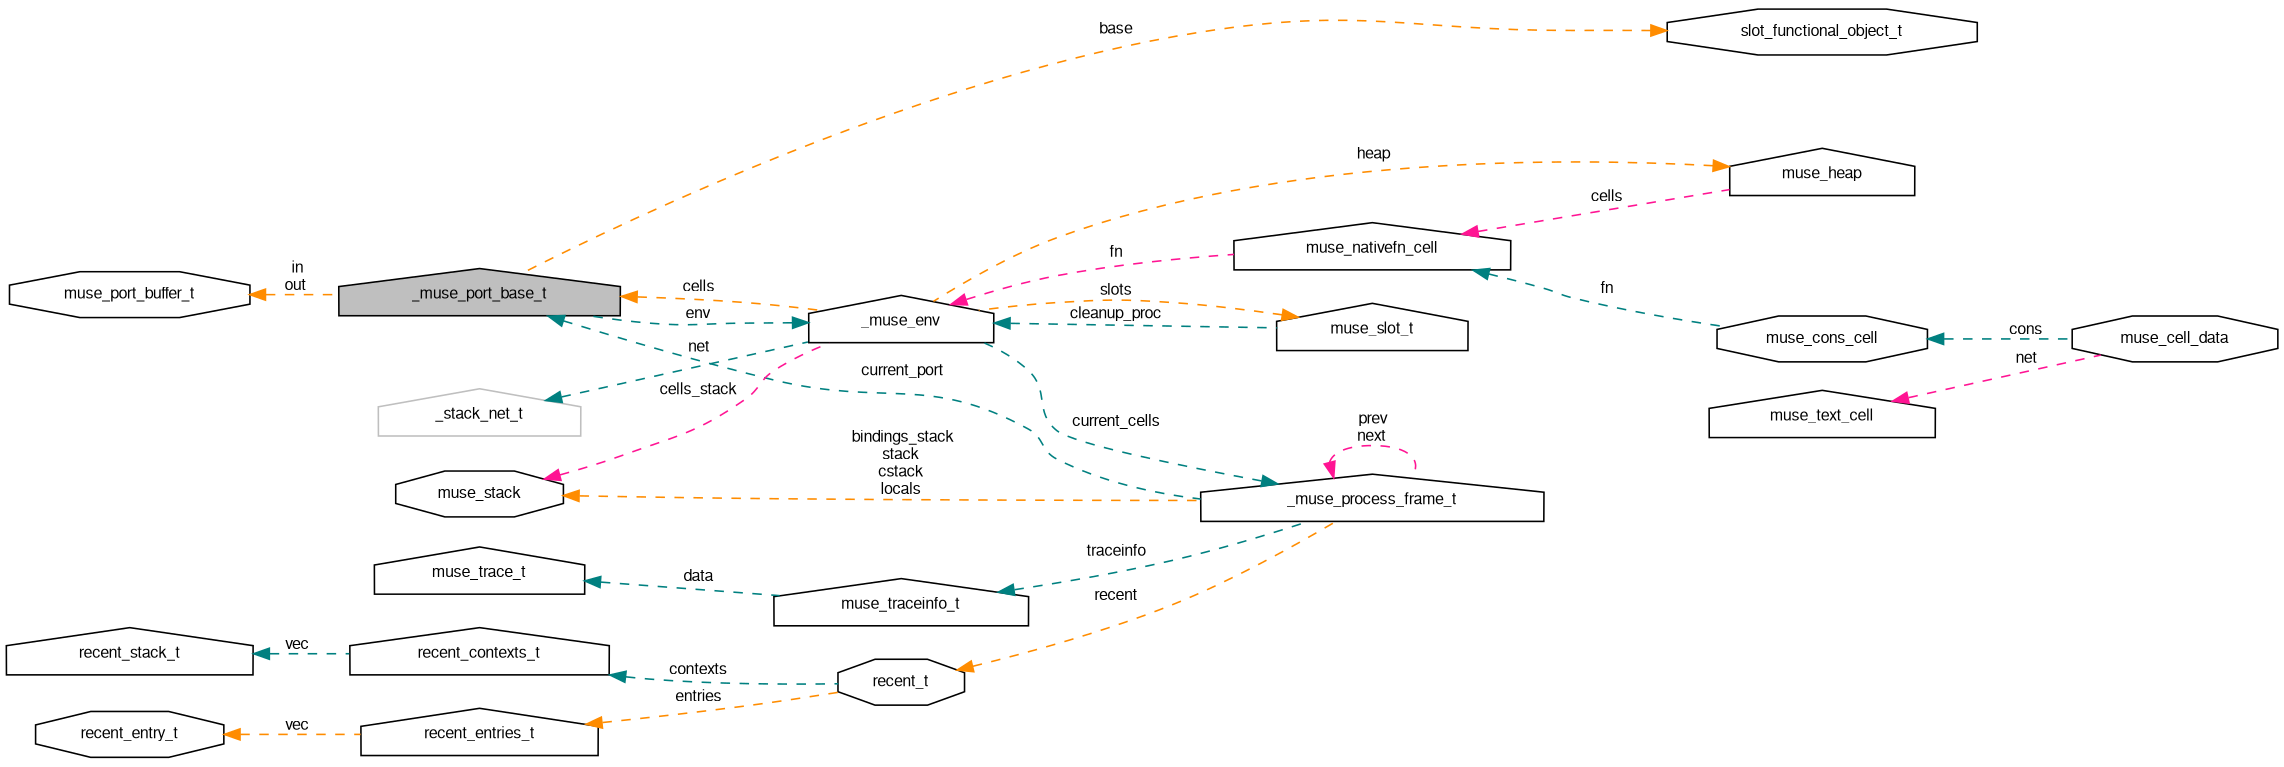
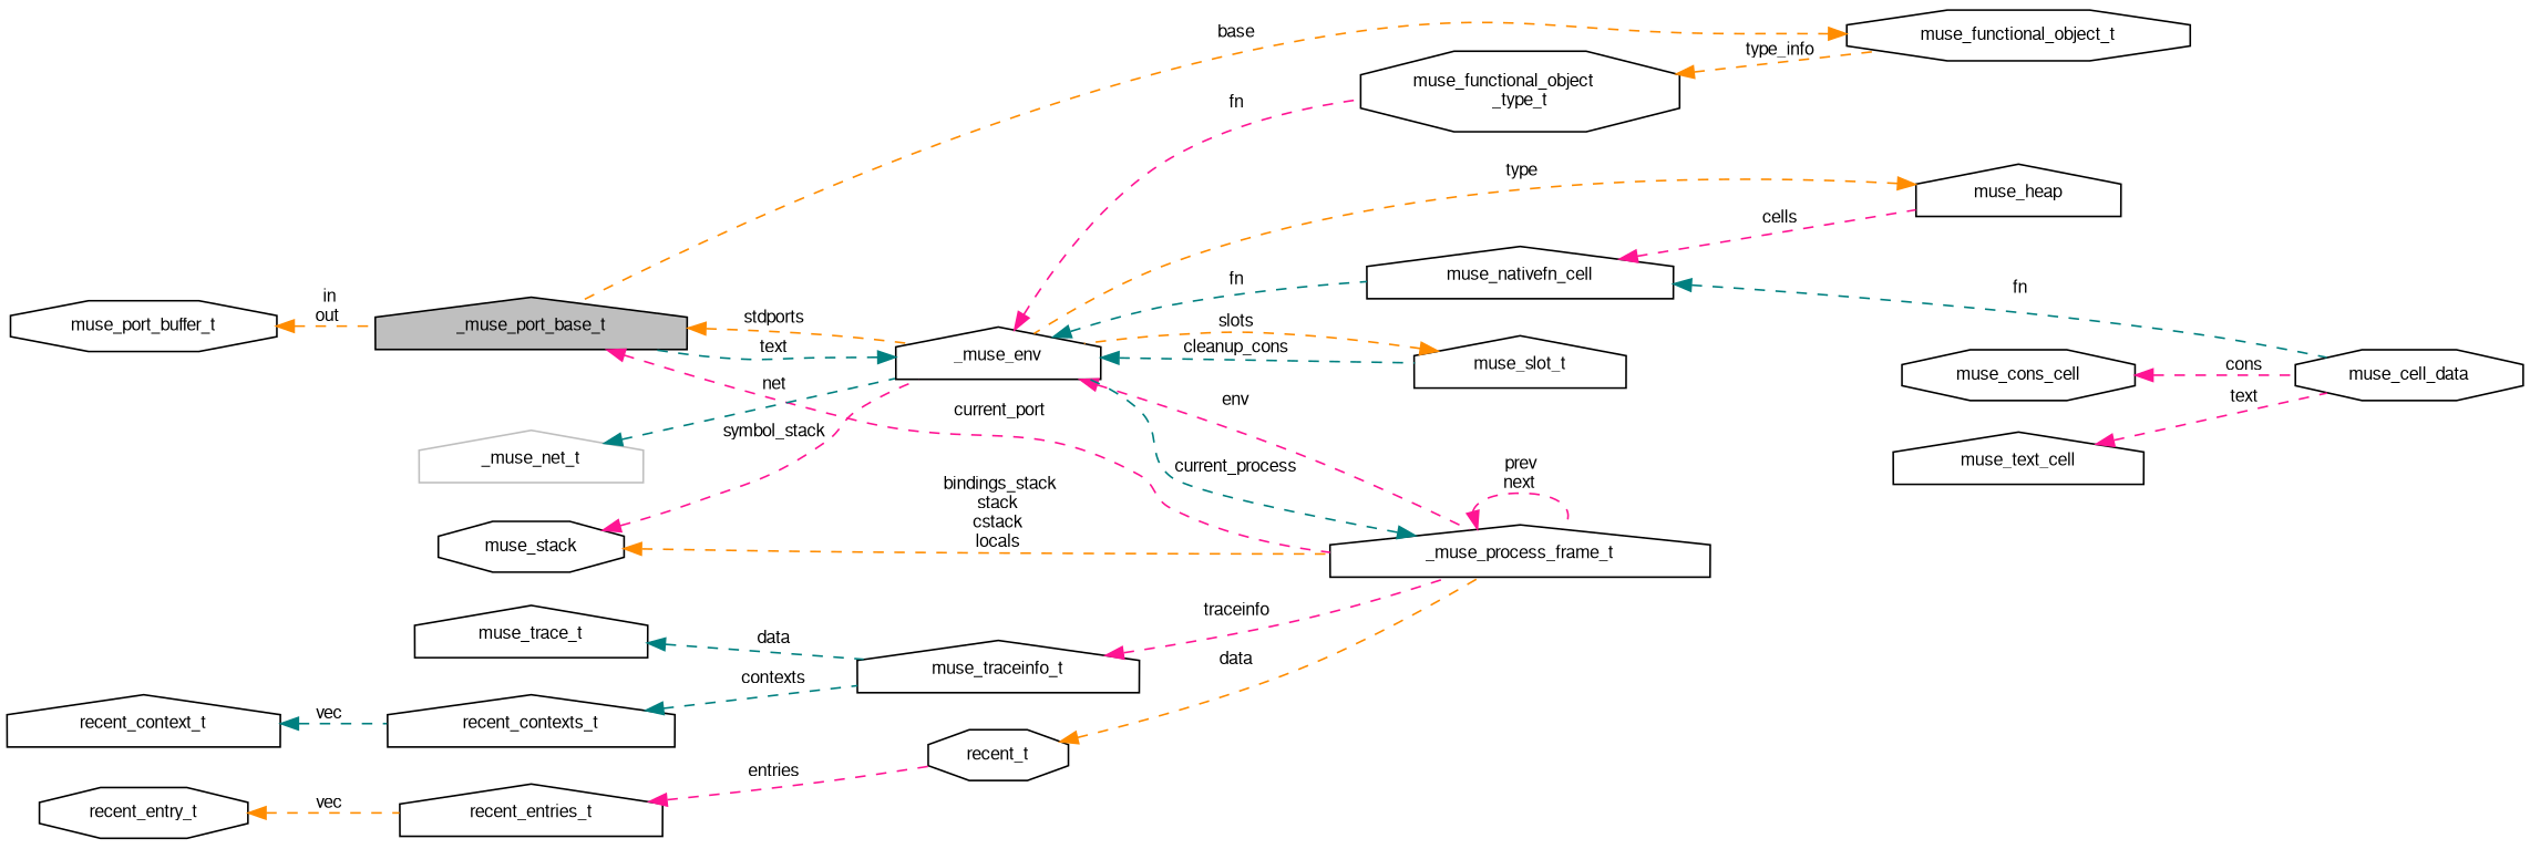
  digraph {
    rankdir=LR
    node [color=black fillcolor=white fontname=FreeSans fontsize=10 shape=house style=filled]
    edge [color=darkorange dir=back fontname=FreeSans fontsize=10 labelfontname=FreeSans labelfontsize=10 style=dashed]
    n1 [fillcolor=grey75 fontcolor=black height=0.2 label=_muse_port_base_t width=0.4]
    n2 [height=0.2 label=_muse_env width=0.4]
    n3 [height=0.2 label=_muse_process_frame_t width=0.4]
    n4 [height=0.2 label=muse_nativefn_cell width=0.4]
    n5 [height=0.2 label=muse_slot_t width=0.4]
+   n6 [height=0.2 label="muse_functional_object\l_type_t" shape=octagon width=0.4]
    n7 [height=0.2 label=muse_heap width=0.4]
    n8 [height=0.2 label=muse_cell_data shape=octagon width=0.4]
-   n9 [height=0.2 label=slot_functional_object_t shape=octagon width=0.4]
+   n9 [height=0.2 label=muse_functional_object_t shape=octagon width=0.4]
    n10 [height=0.2 label=muse_cons_cell shape=octagon width=0.4]
    n11 [height=0.2 label=muse_text_cell width=0.4]
    n12 [height=0.2 label=muse_stack shape=octagon width=0.4]
-   n13 [color=grey75 height=0.2 label=_stack_net_t width=0.4]
+   n13 [color=grey75 height=0.2 label=_muse_net_t width=0.4]
    n14 [height=0.2 label=muse_traceinfo_t width=0.4]
    n15 [height=0.2 label=muse_trace_t width=0.4]
    n16 [height=0.2 label=recent_t shape=octagon width=0.4]
    n17 [height=0.2 label=recent_contexts_t width=0.4]
-   n18 [height=0.2 label=recent_stack_t width=0.4]
+   n18 [height=0.2 label=recent_context_t width=0.4]
    n19 [height=0.2 label=recent_entries_t width=0.4]
    n20 [height=0.2 label=recent_entry_t shape=octagon width=0.4]
    n21 [height=0.2 label=muse_port_buffer_t shape=octagon width=0.4]
-   n1 -> n2 [label=" cells"]
-   n1 -> n3 [color=teal label=" current_port"]
-   n2 -> n1 [color=teal label=" env"]
-   n2 -> n4 [color=deeppink label=" fn"]
-   n2 -> n5 [color=teal label=" cleanup_proc"]
-   n3 -> n2 [color=teal label=" current_cells"]
+   n1 -> n2 [label=" stdports"]
+   n1 -> n3 [color=deeppink label=" current_port"]
+   n2 -> n1 [color=teal label=" text"]
+   n2 -> n3 [color=deeppink label=" env"]
+   n2 -> n4 [color=teal label=" fn"]
+   n2 -> n5 [color=teal label=" cleanup_cons"]
+   n2 -> n6 [color=deeppink label=" fn"]
+   n3 -> n2 [color=teal label=" current_process"]
    n3 -> n3 [color=deeppink label=" prev\nnext"]
    n4 -> n7 [color=deeppink label=" cells"]
-   n4 -> n10 [color=teal label=" fn"]
+   n4 -> n8 [color=teal label=" fn"]
    n5 -> n2 [label=" slots"]
-   n7 -> n2 [label=" heap"]
+   n6 -> n9 [label=" type_info"]
+   n7 -> n2 [label=" type"]
    n9 -> n1 [label=" base"]
-   n10 -> n8 [color=teal label=" cons"]
-   n11 -> n8 [color=deeppink label=" net"]
-   n12 -> n2 [color=deeppink label=" cells_stack"]
+   n10 -> n8 [color=deeppink label=" cons"]
+   n11 -> n8 [color=deeppink label=" text"]
+   n12 -> n2 [color=deeppink label=" symbol_stack"]
    n12 -> n3 [label=" bindings_stack\nstack\ncstack\nlocals"]
    n13 -> n2 [color=teal label=" net"]
-   n14 -> n3 [color=teal label=" traceinfo"]
+   n14 -> n3 [color=deeppink label=" traceinfo"]
    n15 -> n14 [color=teal label=" data"]
-   n16 -> n3 [label=" recent"]
-   n17 -> n16 [color=teal label=" contexts"]
+   n16 -> n3 [label=" data"]
+   n17 -> n14 [color=teal label=" contexts"]
    n18 -> n17 [color=teal label=" vec"]
-   n19 -> n16 [label=" entries"]
+   n19 -> n16 [color=deeppink label=" entries"]
    n20 -> n19 [label=" vec"]
    n21 -> n1 [label=" in\nout"]
  }
